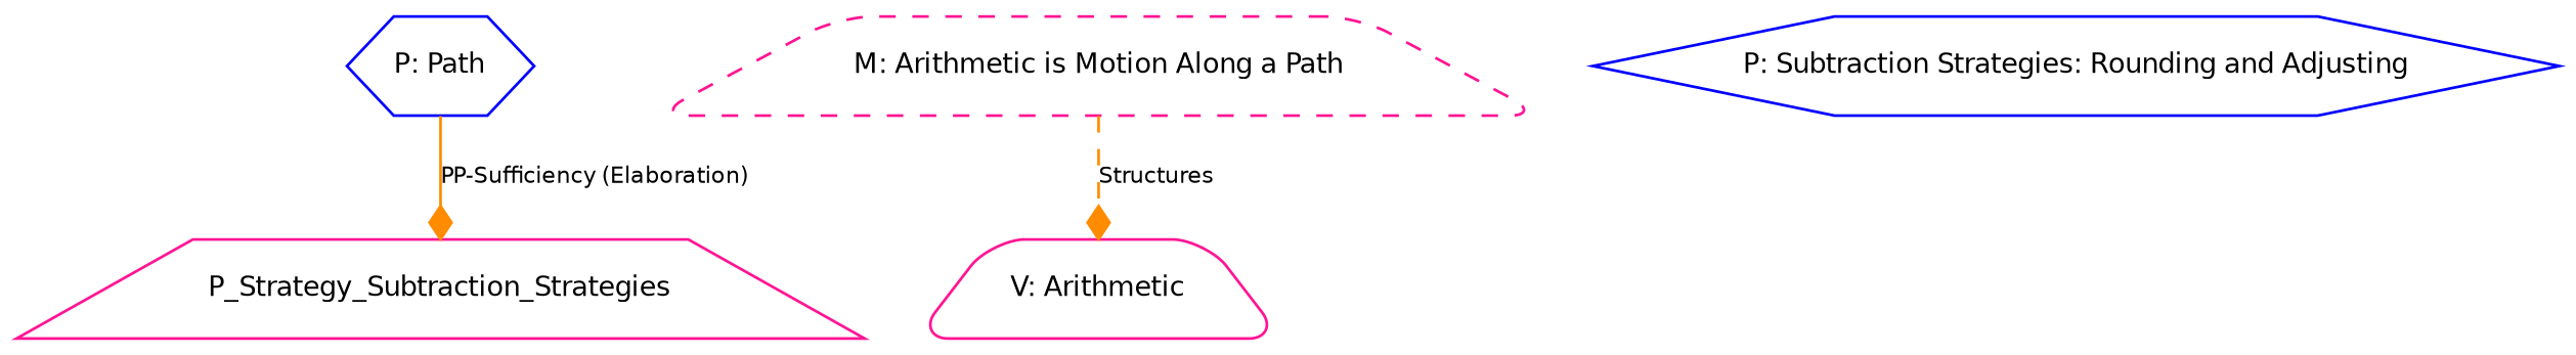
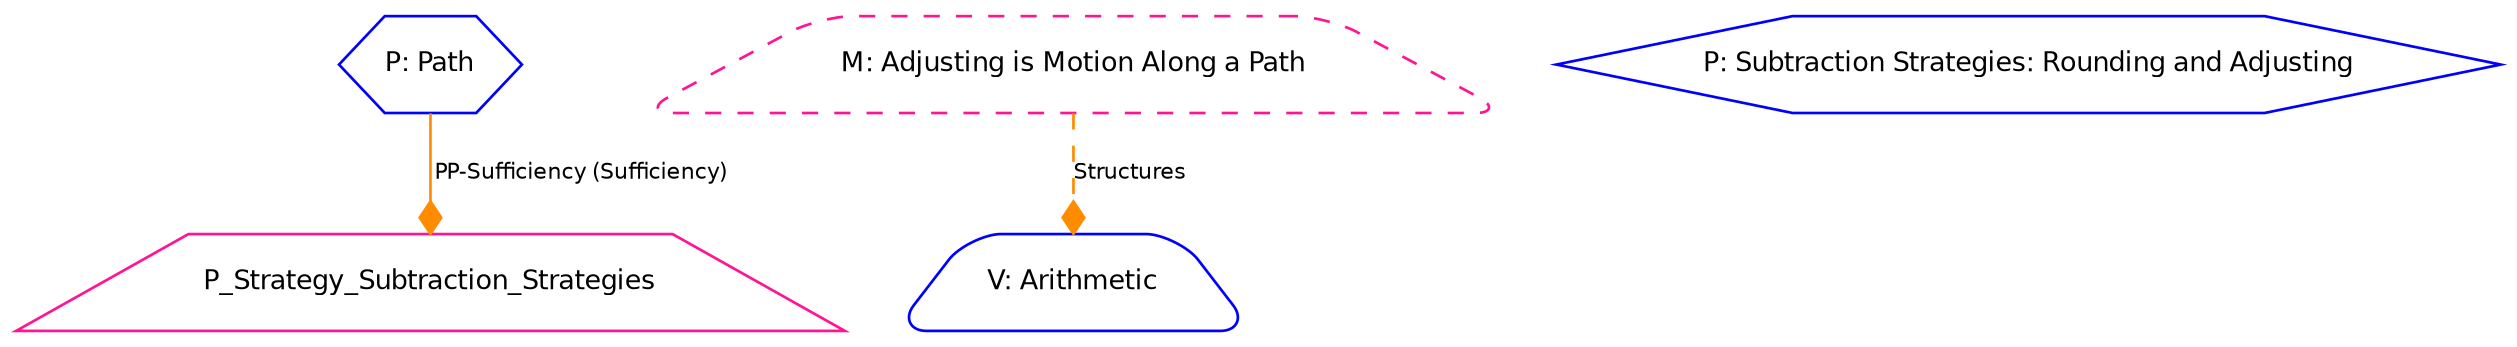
  digraph {
    node [color=blue fontname=Helvetica fontsize=10 shape=trapezium]
    edge [arrowhead=diamond color=darkorange fontname=Helvetica fontsize=8]
    n1 [label="P: Path" shape=hexagon]
    P_Strategy_Subtraction_Strategies [color=deeppink]
-   n3 [color=deeppink label="M: Arithmetic is Motion Along a Path" style="rounded,dashed"]
-   n4 [color=deeppink label="V: Arithmetic" style=rounded]
+   n3 [color=deeppink label="M: Adjusting is Motion Along a Path" style="rounded,dashed"]
+   n4 [label="V: Arithmetic" style=rounded]
    n5 [label="P: Subtraction Strategies: Rounding and Adjusting" shape=hexagon]
-   n1 -> P_Strategy_Subtraction_Strategies [headport=_Rounding_and_Adjusting label="PP-Sufficiency (Elaboration)" style=solid]
+   n1 -> P_Strategy_Subtraction_Strategies [headport=_Rounding_and_Adjusting label="PP-Sufficiency (Sufficiency)" style=solid]
    n3 -> n4 [label=Structures style=dashed]
  }
